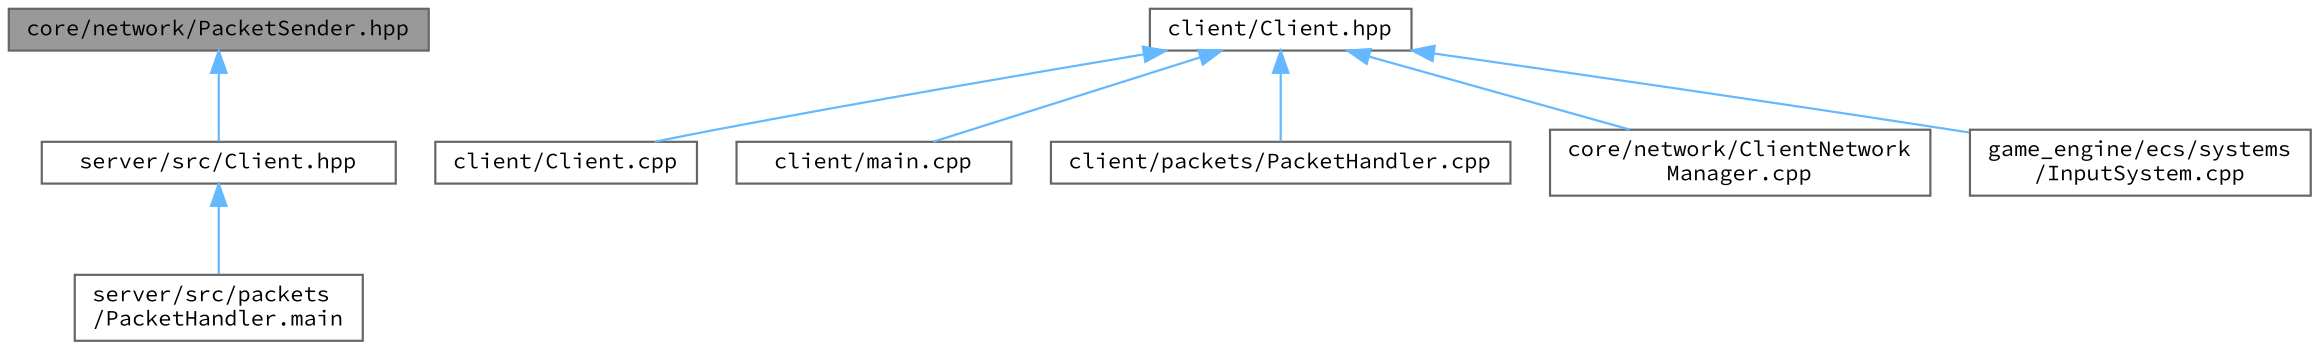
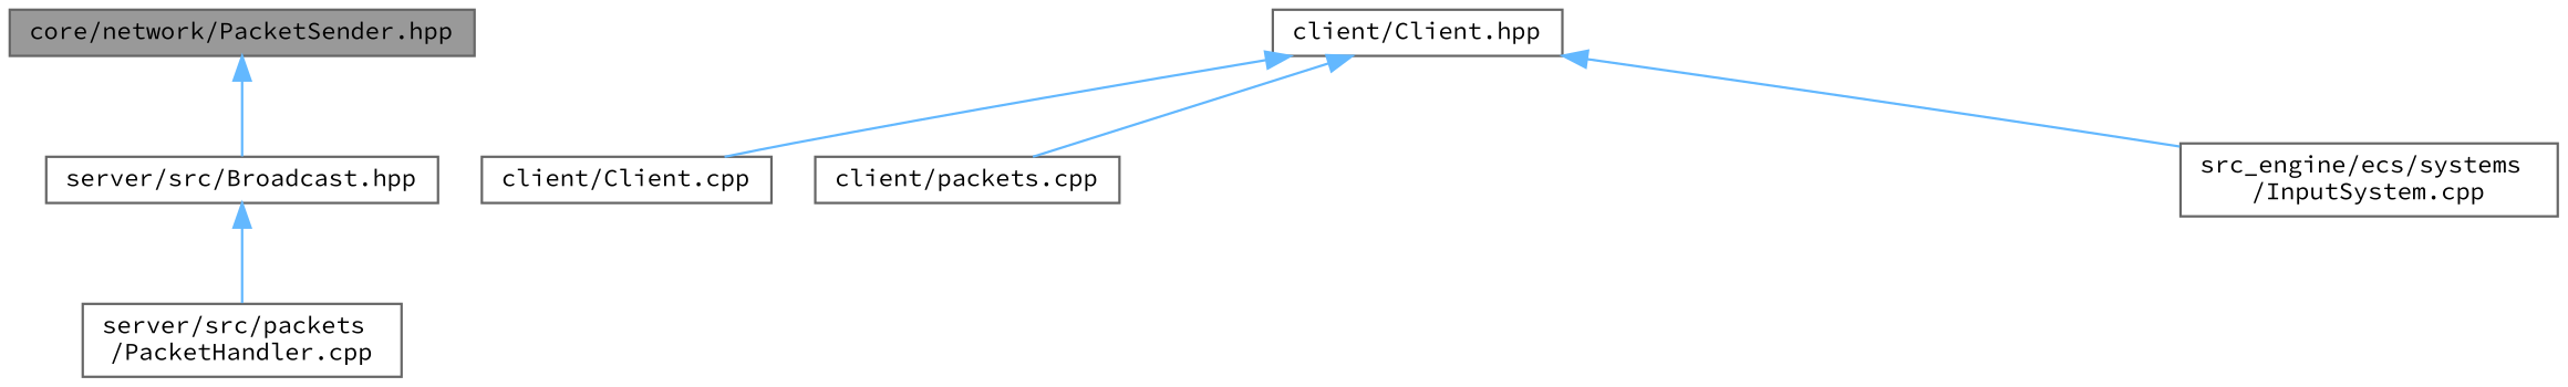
  digraph {
    fontname="Source Code Pro"
    node [color=grey40 fillcolor=white fontname="Source Code Pro" fontsize=10 shape=box style=filled]
    edge [color=steelblue1 dir=back fontname="Source Code Pro" fontsize=10 labelfontname=Helvetica labelfontsize=10 style=solid]
    n1 [color=gray40 fillcolor=grey60 fontcolor=black height=0.2 label="core/network/PacketSender.hpp" width=0.4]
-   n2 [height=0.2 label="server/src/Client.hpp" width=0.4]
+   n2 [height=0.2 label="server/src/Broadcast.hpp" width=0.4]
    n3 [height=0.2 label="client/Client.hpp" width=0.4]
    n4 [height=0.2 label="client/Client.cpp" width=0.4]
-   n5 [height=0.2 label="client/main.cpp" width=0.4]
-   n6 [height=0.2 label="client/packets/PacketHandler.cpp" width=0.4]
-   n7 [height=0.2 label="core/network/ClientNetwork\lManager.cpp" width=0.4]
-   n8 [height=0.2 label="game_engine/ecs/systems\l/InputSystem.cpp" width=0.4]
-   n9 [height=0.2 label="server/src/packets\l/PacketHandler.main" width=0.4]
+   n5 [height=0.2 label="client/packets.cpp" width=0.4]
+   n8 [height=0.2 label="src_engine/ecs/systems\l/InputSystem.cpp" width=0.4]
+   n9 [height=0.2 label="server/src/packets\l/PacketHandler.cpp" width=0.4]
    n1 -> n2
    n2 -> n9
    n3 -> n4
    n3 -> n5
-   n3 -> n6
-   n3 -> n7
    n3 -> n8
  }
